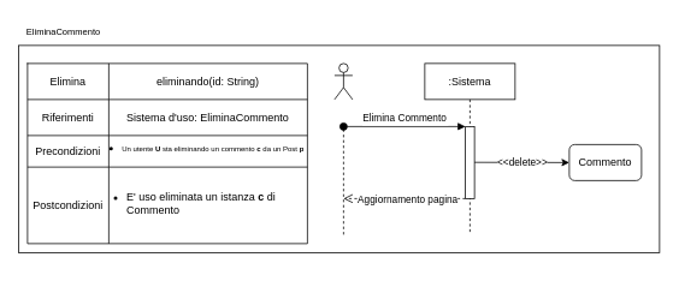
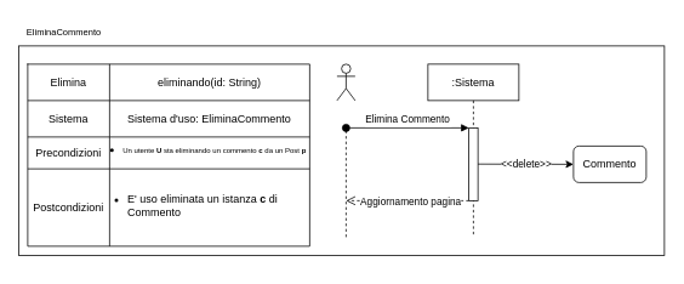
  <mxCell id="0" />
  <mxCell id="1" parent="0" />
  <mxCell id="2" value="" style="rounded=0;whiteSpace=wrap;html=1;fontSize=10;" parent="1" vertex="1"><mxGeometry x="20" y="50" width="710" height="230" as="geometry" /></mxCell>
  <mxCell id="3" value=":Sistema" style="shape=umlLifeline;perimeter=lifelinePerimeter;container=1;collapsible=0;recursiveResize=0;rounded=0;shadow=0;strokeWidth=1;" parent="1" vertex="1"><mxGeometry x="470" y="70" width="100" height="190" as="geometry" /></mxCell>
  <mxCell id="4" value="" style="points=[];perimeter=orthogonalPerimeter;rounded=0;shadow=0;strokeWidth=1;" parent="3" vertex="1"><mxGeometry x="45" y="70" width="10" height="80" as="geometry" /></mxCell>
  <mxCell id="5" value="Elimina Commento" style="verticalAlign=bottom;startArrow=oval;endArrow=block;startSize=8;shadow=0;strokeWidth=1;" parent="3" target="4" edge="1"><mxGeometry relative="1" as="geometry"><mxPoint x="-90" y="70" as="sourcePoint" /></mxGeometry></mxCell>
  <mxCell id="6" value="" style="endArrow=classic;html=1;rounded=0;" parent="3" edge="1"><mxGeometry relative="1" as="geometry"><mxPoint x="55" y="109.76" as="sourcePoint" /><mxPoint x="160" y="110" as="targetPoint" /></mxGeometry></mxCell>
  <mxCell id="7" value="&amp;lt;&amp;lt;delete&amp;gt;&amp;gt;" style="edgeLabel;resizable=0;html=1;align=center;verticalAlign=middle;" parent="6" connectable="0" vertex="1"><mxGeometry relative="1" as="geometry" /></mxCell>
  <mxCell id="8" value="" style="verticalAlign=bottom;endArrow=open;dashed=1;endSize=8;shadow=0;strokeWidth=1;" parent="1" source="4" edge="1"><mxGeometry y="-12" relative="1" as="geometry"><mxPoint x="380" y="220" as="targetPoint" /><mxPoint x="460" y="310" as="sourcePoint" /><mxPoint as="offset" /></mxGeometry></mxCell>
  <mxCell id="9" value="Aggiornamento pagina" style="edgeLabel;html=1;align=center;verticalAlign=middle;resizable=0;points=[];" parent="8" vertex="1" connectable="0"><mxGeometry x="-0.173" relative="1" as="geometry"><mxPoint x="-9" as="offset" /></mxGeometry></mxCell>
  <mxCell id="10" value="" style="shape=umlActor;verticalLabelPosition=bottom;verticalAlign=top;html=1;outlineConnect=0;" parent="1" vertex="1"><mxGeometry x="370" y="70" width="20" height="40" as="geometry" /></mxCell>
  <mxCell id="11" value="" style="endArrow=none;dashed=1;html=1;rounded=0;" parent="1" edge="1"><mxGeometry width="50" height="50" relative="1" as="geometry"><mxPoint x="380" y="260" as="sourcePoint" /><mxPoint x="380" y="140" as="targetPoint" /></mxGeometry></mxCell>
  <mxCell id="12" value="Commento" style="whiteSpace=wrap;html=1;rounded=1;" parent="1" vertex="1"><mxGeometry x="630" y="160" width="80" height="40" as="geometry" /></mxCell>
  <mxCell id="13" value="" style="shape=table;startSize=0;container=1;collapsible=0;childLayout=tableLayout;" parent="1" vertex="1"><mxGeometry x="30" y="70" width="310" height="200" as="geometry" /></mxCell>
  <mxCell id="14" value="" style="shape=tableRow;horizontal=0;startSize=0;swimlaneHead=0;swimlaneBody=0;strokeColor=inherit;top=0;left=0;bottom=0;right=0;collapsible=0;dropTarget=0;fillColor=none;points=[[0,0.5],[1,0.5]];portConstraint=eastwest;" parent="13" vertex="1"><mxGeometry width="310" height="40" as="geometry" /></mxCell>
  <mxCell id="15" value="Elimina" style="shape=partialRectangle;html=1;whiteSpace=wrap;connectable=0;strokeColor=inherit;overflow=hidden;fillColor=none;top=0;left=0;bottom=0;right=0;pointerEvents=1;" parent="14" vertex="1"><mxGeometry width="90" height="40" as="geometry"><mxRectangle width="90" height="40" as="alternateBounds" /></mxGeometry></mxCell>
  <mxCell id="16" value="eliminando(id: String)" style="shape=partialRectangle;html=1;whiteSpace=wrap;connectable=0;strokeColor=inherit;overflow=hidden;fillColor=none;top=0;left=0;bottom=0;right=0;pointerEvents=1;" parent="14" vertex="1"><mxGeometry x="90" width="220" height="40" as="geometry"><mxRectangle width="220" height="40" as="alternateBounds" /></mxGeometry></mxCell>
  <mxCell id="17" value="" style="shape=tableRow;horizontal=0;startSize=0;swimlaneHead=0;swimlaneBody=0;strokeColor=inherit;top=0;left=0;bottom=0;right=0;collapsible=0;dropTarget=0;fillColor=none;points=[[0,0.5],[1,0.5]];portConstraint=eastwest;" parent="13" vertex="1"><mxGeometry y="40" width="310" height="40" as="geometry" /></mxCell>
- <mxCell id="18" value="Riferimenti" style="shape=partialRectangle;html=1;whiteSpace=wrap;connectable=0;strokeColor=inherit;overflow=hidden;fillColor=none;top=0;left=0;bottom=0;right=0;pointerEvents=1;" parent="17" vertex="1"><mxGeometry width="90" height="40" as="geometry"><mxRectangle width="90" height="40" as="alternateBounds" /></mxGeometry></mxCell>
+ <mxCell id="18" value="Sistema" style="shape=partialRectangle;html=1;whiteSpace=wrap;connectable=0;strokeColor=inherit;overflow=hidden;fillColor=none;top=0;left=0;bottom=0;right=0;pointerEvents=1;" parent="17" vertex="1"><mxGeometry width="90" height="40" as="geometry"><mxRectangle width="90" height="40" as="alternateBounds" /></mxGeometry></mxCell>
  <mxCell id="19" value="Sistema d'uso: EliminaCommento" style="shape=partialRectangle;html=1;whiteSpace=wrap;connectable=0;strokeColor=inherit;overflow=hidden;fillColor=none;top=0;left=0;bottom=0;right=0;pointerEvents=1;" parent="17" vertex="1"><mxGeometry x="90" width="220" height="40" as="geometry"><mxRectangle width="220" height="40" as="alternateBounds" /></mxGeometry></mxCell>
  <mxCell id="20" value="" style="shape=tableRow;horizontal=0;startSize=0;swimlaneHead=0;swimlaneBody=0;strokeColor=inherit;top=0;left=0;bottom=0;right=0;collapsible=0;dropTarget=0;fillColor=none;points=[[0,0.5],[1,0.5]];portConstraint=eastwest;" parent="13" vertex="1"><mxGeometry y="80" width="310" height="35" as="geometry" /></mxCell>
  <mxCell id="21" value="Precondizioni" style="shape=partialRectangle;html=1;whiteSpace=wrap;connectable=0;strokeColor=inherit;overflow=hidden;fillColor=none;top=0;left=0;bottom=0;right=0;pointerEvents=1;" parent="20" vertex="1"><mxGeometry width="90" height="35" as="geometry"><mxRectangle width="90" height="35" as="alternateBounds" /></mxGeometry></mxCell>
  <mxCell id="22" value="" style="shape=partialRectangle;html=1;whiteSpace=wrap;connectable=0;strokeColor=inherit;overflow=hidden;fillColor=none;top=0;left=0;bottom=0;right=0;pointerEvents=1;" parent="20" vertex="1"><mxGeometry x="90" width="220" height="35" as="geometry"><mxRectangle width="220" height="35" as="alternateBounds" /></mxGeometry></mxCell>
  <mxCell id="23" value="" style="shape=tableRow;horizontal=0;startSize=0;swimlaneHead=0;swimlaneBody=0;strokeColor=inherit;top=0;left=0;bottom=0;right=0;collapsible=0;dropTarget=0;fillColor=none;points=[[0,0.5],[1,0.5]];portConstraint=eastwest;" parent="13" vertex="1"><mxGeometry y="115" width="310" height="85" as="geometry" /></mxCell>
  <mxCell id="24" value="Postcondizioni" style="shape=partialRectangle;html=1;whiteSpace=wrap;connectable=0;strokeColor=inherit;overflow=hidden;fillColor=none;top=0;left=0;bottom=0;right=0;pointerEvents=1;" parent="23" vertex="1"><mxGeometry width="90" height="85" as="geometry"><mxRectangle width="90" height="85" as="alternateBounds" /></mxGeometry></mxCell>
  <mxCell id="25" value="" style="shape=partialRectangle;html=1;whiteSpace=wrap;connectable=0;strokeColor=inherit;overflow=hidden;fillColor=none;top=0;left=0;bottom=0;right=0;pointerEvents=1;" parent="23" vertex="1"><mxGeometry x="90" width="220" height="85" as="geometry"><mxRectangle width="220" height="85" as="alternateBounds" /></mxGeometry></mxCell>
  <mxCell id="26" value="&lt;ul&gt;&lt;li&gt;&lt;font style=&quot;font-size: 8px;&quot;&gt;Un utente &lt;b&gt;U &lt;/b&gt;sta eliminando un commento &lt;b&gt;c&lt;/b&gt; da un Post &lt;b&gt;p&lt;/b&gt;&lt;/font&gt;&lt;br&gt;&lt;/li&gt;&lt;/ul&gt;" style="text;html=1;strokeColor=none;fillColor=none;spacing=5;spacingTop=-20;whiteSpace=wrap;overflow=hidden;rounded=0;" parent="1" vertex="1"><mxGeometry x="90" y="155" width="260" height="20" as="geometry" /></mxCell>
  <mxCell id="27" value="&lt;ul&gt;&lt;li&gt;E' uso eliminata un istanza &lt;b&gt;c &lt;/b&gt;di Commento&lt;/li&gt;&lt;/ul&gt;" style="text;html=1;strokeColor=none;fillColor=none;spacing=5;spacingTop=-20;whiteSpace=wrap;overflow=hidden;rounded=0;" parent="1" vertex="1"><mxGeometry x="95" y="210" width="250" height="80" as="geometry" /></mxCell>
  <mxCell id="28" value="EliminaCommento" style="text;html=1;strokeColor=none;fillColor=none;align=center;verticalAlign=middle;whiteSpace=wrap;rounded=0;fontSize=10;" parent="1" vertex="1"><mxGeometry x="40" y="20" width="60" height="30" as="geometry" /></mxCell>
